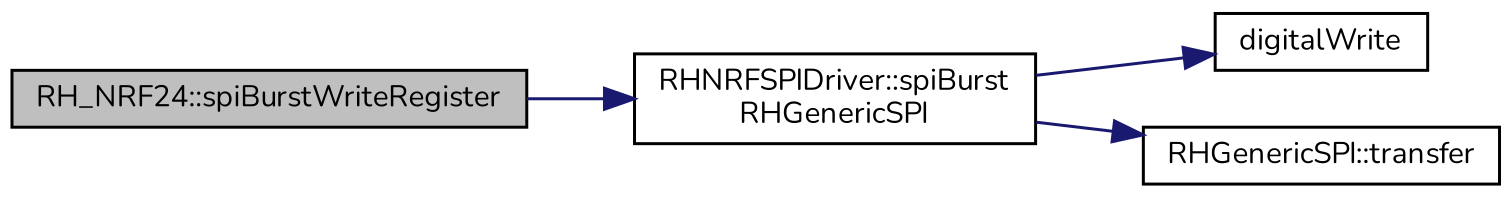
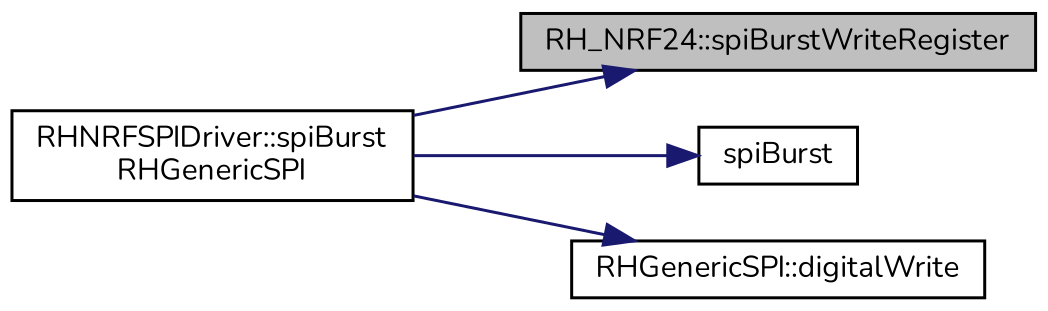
  digraph {
    fontname=Nunito
    rankdir=LR
    node [color=black fillcolor=white fontname=Nunito fontsize=10 shape=record style=filled]
    edge [color=midnightblue fontname=Nunito fontsize=10 labelfontname=Helvetica labelfontsize=10 style=solid]
    n1 [fillcolor=grey75 fontcolor=black height=0.2 label="RH_NRF24::spiBurstWriteRegister" width=0.4]
    n2 [height=0.2 label="RHNRFSPIDriver::spiBurst\lRHGenericSPI" width=0.4]
-   n3 [height=0.2 label=digitalWrite width=0.4]
-   n4 [height=0.2 label="RHGenericSPI::transfer" width=0.4]
-   n1 -> n2
+   n3 [height=0.2 label=spiBurst width=0.4]
+   n4 [height=0.2 label="RHGenericSPI::digitalWrite" width=0.4]
+   n2 -> n1
    n2 -> n3
    n2 -> n4
  }
